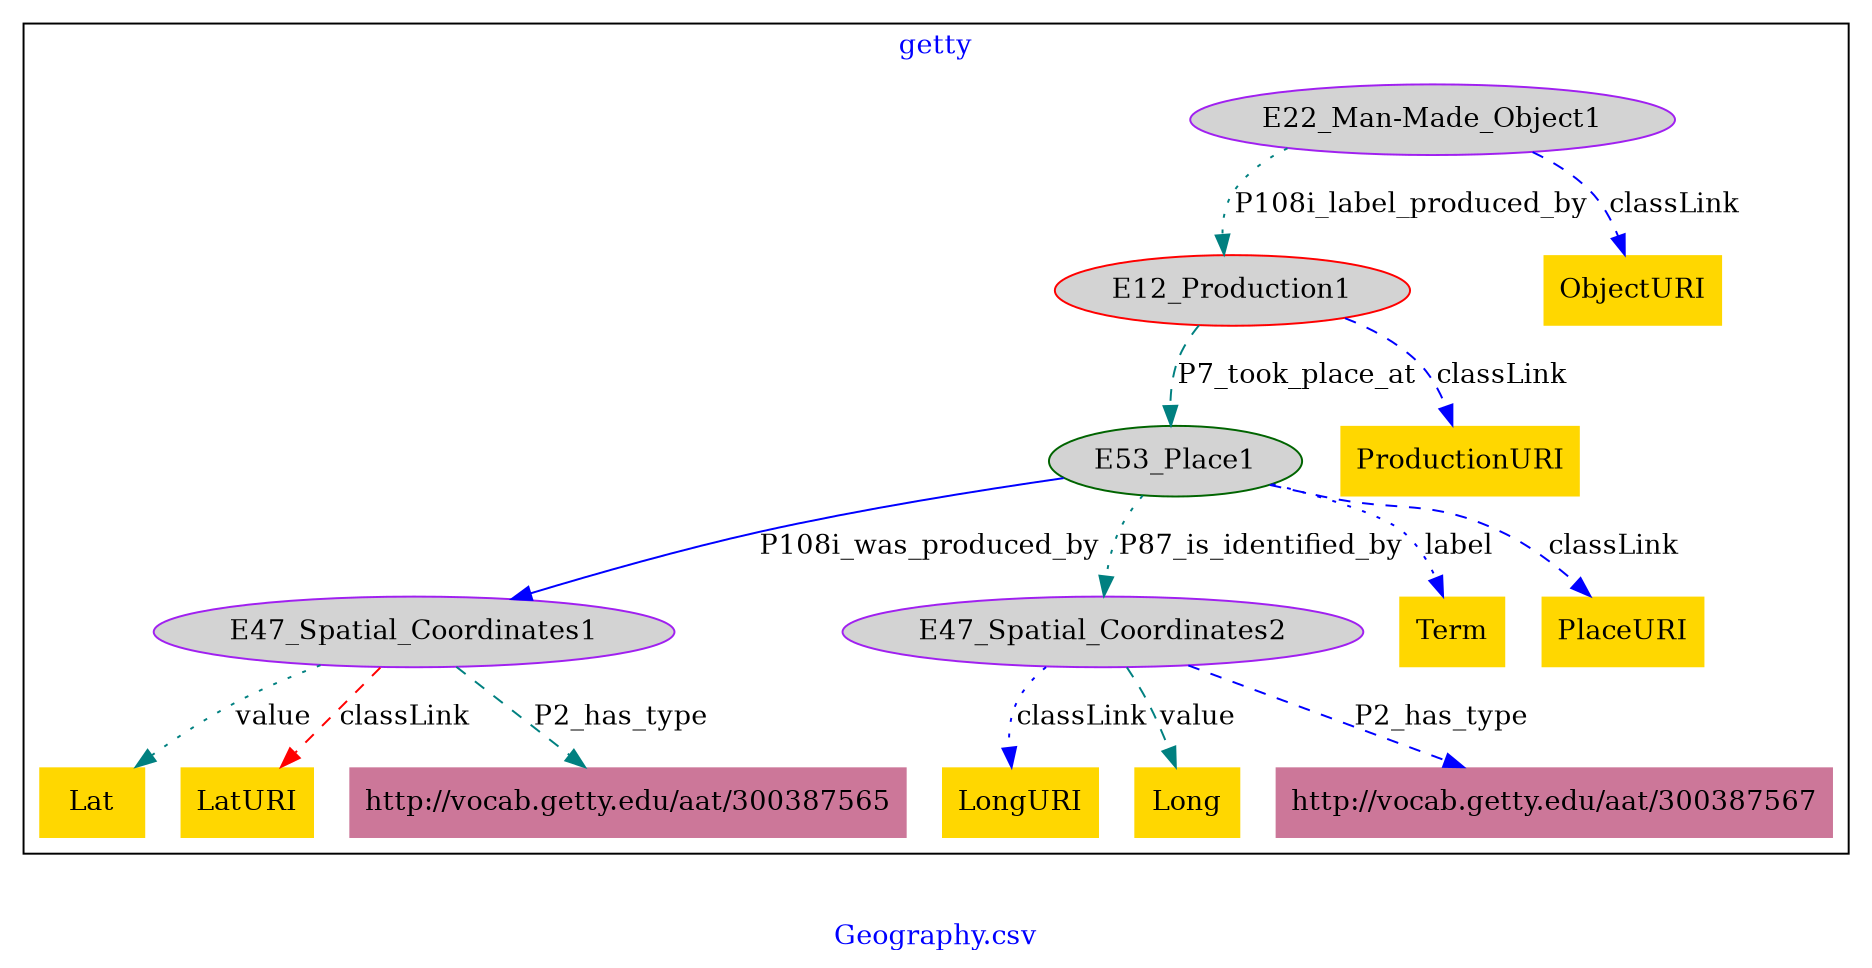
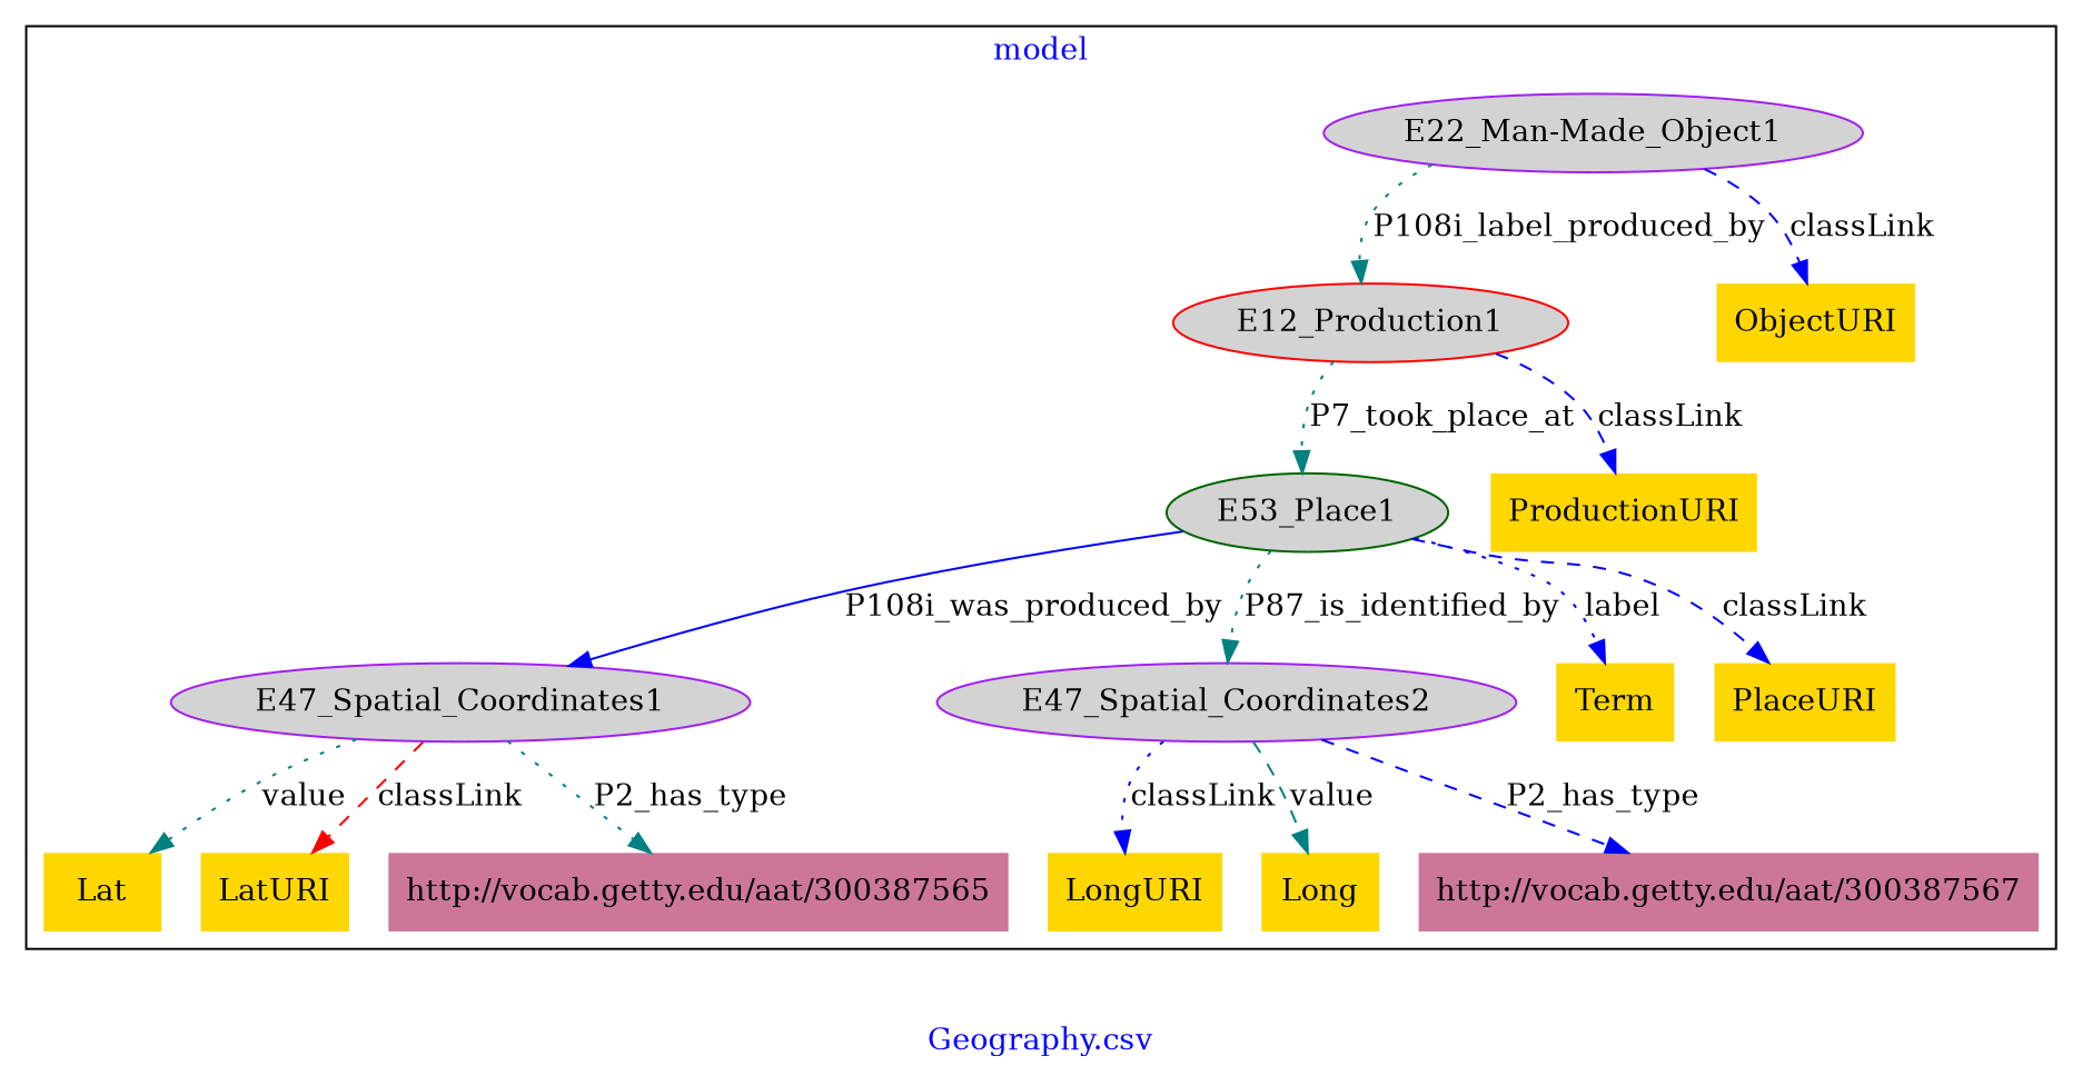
  digraph {
    fontcolor=blue
    label="Geography.csv"
    remincross=true
    node [color=red fillcolor=gold style=filled shape=plaintext]
    edge [color=blue fontcolor=black style=dashed]
    n1 [fillcolor=lightgray label=E12_Production1 shape=""]
    n2 [color=darkgreen fillcolor=lightgray label=E53_Place1 shape=""]
    n3 [color=purple fillcolor=lightgray label="E22_Man-Made_Object1" shape=""]
    n4 [color=purple fillcolor=lightgray label=E47_Spatial_Coordinates1 shape=""]
    n5 [color=purple fillcolor=lightgray label=E47_Spatial_Coordinates2 shape=""]
    n6 [label=Term]
    n7 [label=Lat]
    n8 [label=LongURI]
    n9 [label=ObjectURI]
    n10 [color=darkgreen label=PlaceURI]
    n11 [color=darkgreen label=Long]
    n12 [color=darkorange label=LatURI]
    n13 [label=ProductionURI]
    n14 [fillcolor="#CC7799" label="http://vocab.getty.edu/aat/300387567"]
    n15 [fillcolor="#CC7799" label="http://vocab.getty.edu/aat/300387565"]
    subgraph cluster_1 {
-     label=getty
+     label=model
      n1
      n2
      n3
      n4
      n5
      n6
      n7
      n8
      n9
      n10
      n11
      n12
      n13
      n14
      n15
    }
-   n1 -> n2 [color=teal label=P7_took_place_at]
+   n1 -> n2 [color=teal label=P7_took_place_at style=dotted]
    n1 -> n13 [label=classLink]
    n2 -> n4 [label=P108i_was_produced_by style=solid]
    n2 -> n5 [color=teal label=P87_is_identified_by style=dotted]
    n2 -> n6 [label=label style=dotted]
    n2 -> n10 [label=classLink]
    n3 -> n1 [color=teal label=P108i_label_produced_by style=dotted]
    n3 -> n9 [label=classLink]
    n4 -> n7 [color=teal label=value style=dotted]
    n4 -> n12 [color=red label=classLink]
-   n4 -> n15 [color=teal label=P2_has_type]
+   n4 -> n15 [color=teal label=P2_has_type style=dotted]
    n5 -> n8 [label=classLink style=dotted]
    n5 -> n11 [color=teal label=value]
    n5 -> n14 [label=P2_has_type]
  }
